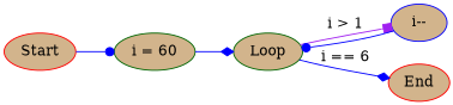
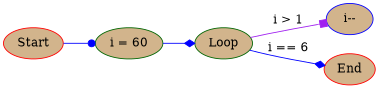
  digraph {
    rankdir=LR
    node [color=red fillcolor=tan style=filled]
    edge [arrowhead=dot color=blue]
    n1 [label=Start]
    n2 [color=darkgreen label="i = 60"]
    n3 [color=darkgreen label=Loop]
    n4 [color=blue label="i--"]
    n5 [label=End]
    n1 -> n2
    n2 -> n3 [arrowhead=diamond]
    n3 -> n4 [arrowhead=box color=purple label="i > 1"]
    n3 -> n5 [arrowhead=diamond label="i == 6"]
-   n4 -> n3
  }
